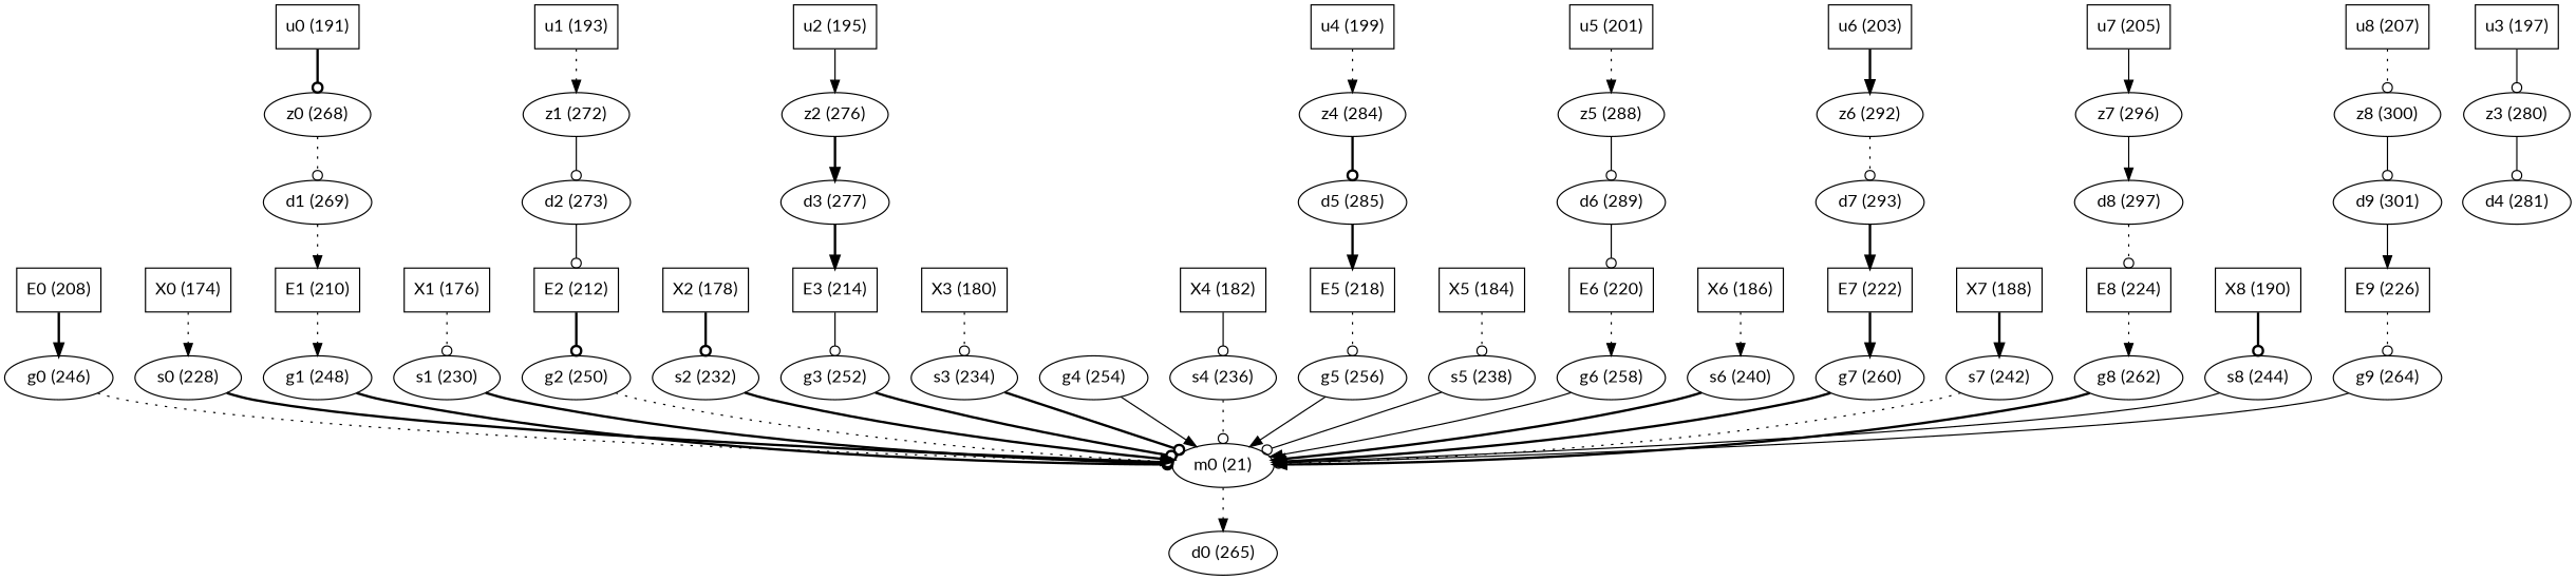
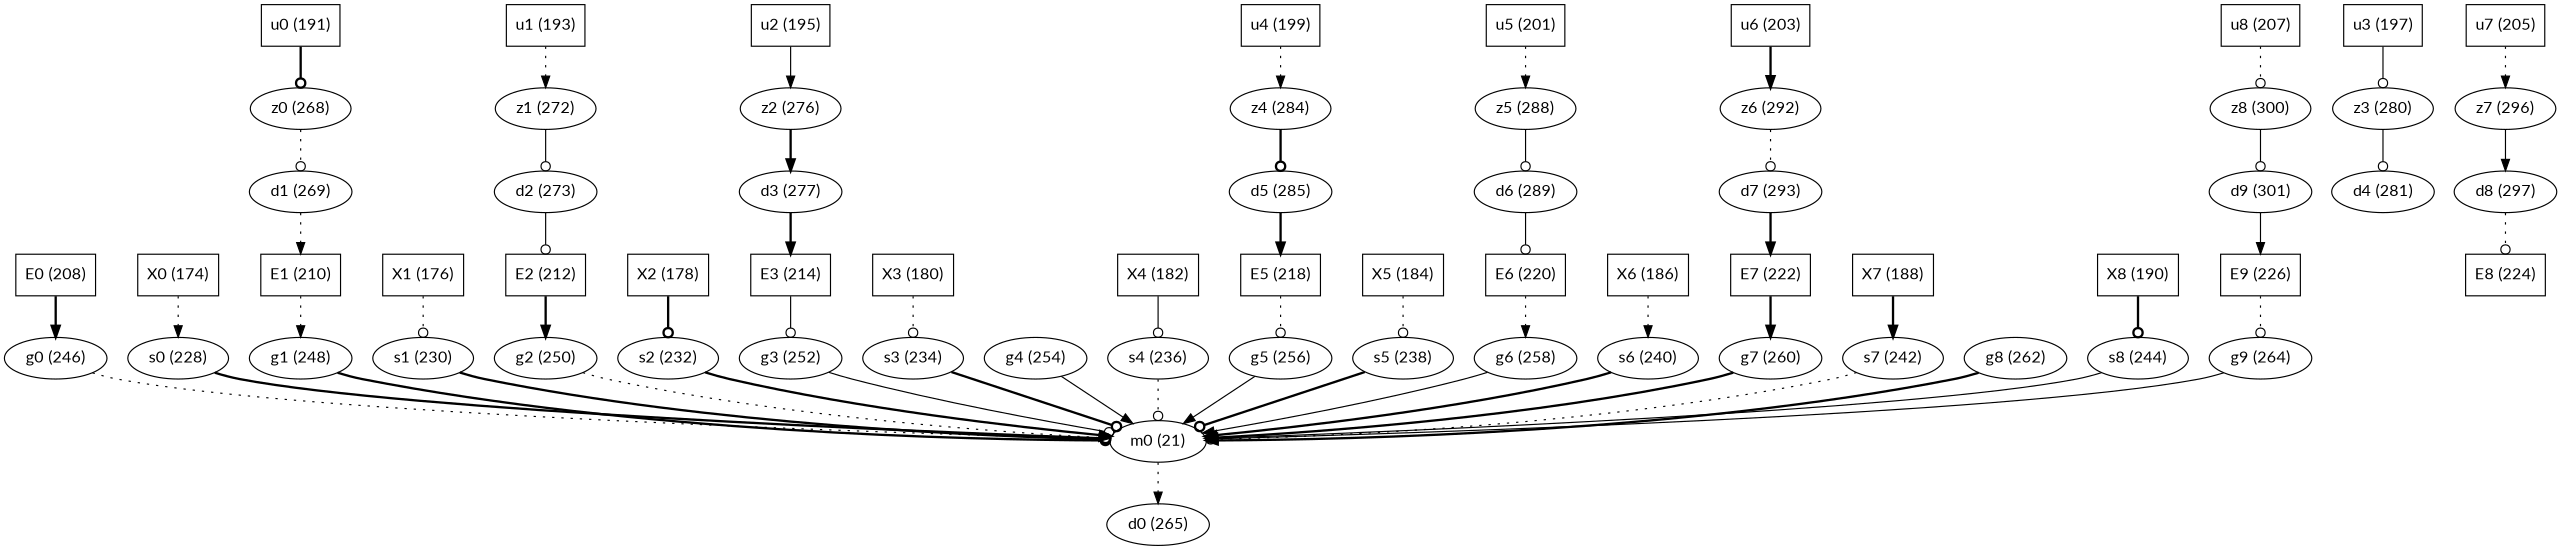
  digraph {
    fontname=Lato
    node [color=black fontname=Lato]
    edge [arrowhead=normal fontname=Lato style=dotted]
    E0 [label="\N (208)" shape=polygon]
    g0 [label="\N (246)"]
    m0 [label="\N (21)"]
    d0 [label="\N (265)"]
    X0 [label="\N (174)" shape=polygon]
    s0 [label="\N (228)"]
    u0 [label="\N (191)" shape=polygon]
    z0 [label="\N (268)"]
    d1 [label="\N (269)"]
    E1 [label="\N (210)" shape=polygon]
    g1 [label="\N (248)"]
    X1 [label="\N (176)" shape=polygon]
    s1 [label="\N (230)"]
    u1 [label="\N (193)" shape=polygon]
    z1 [label="\N (272)"]
    d2 [label="\N (273)"]
    E2 [label="\N (212)" shape=polygon]
    g2 [label="\N (250)"]
    X2 [label="\N (178)" shape=polygon]
    s2 [label="\N (232)"]
    u2 [label="\N (195)" shape=polygon]
    z2 [label="\N (276)"]
    d3 [label="\N (277)"]
    E3 [label="\N (214)" shape=polygon]
    g3 [label="\N (252)"]
    X3 [label="\N (180)" shape=polygon]
    s3 [label="\N (234)"]
    u3 [label="\N (197)" shape=polygon]
    z3 [label="\N (280)"]
    d4 [label="\N (281)"]
    g4 [label="\N (254)"]
    X4 [label="\N (182)" shape=polygon]
    s4 [label="\N (236)"]
    u4 [label="\N (199)" shape=polygon]
    z4 [label="\N (284)"]
    d5 [label="\N (285)"]
    E5 [label="\N (218)" shape=polygon]
    g5 [label="\N (256)"]
    X5 [label="\N (184)" shape=polygon]
    s5 [label="\N (238)"]
    u5 [label="\N (201)" shape=polygon]
    z5 [label="\N (288)"]
    d6 [label="\N (289)"]
    E6 [label="\N (220)" shape=polygon]
    g6 [label="\N (258)"]
    X6 [label="\N (186)" shape=polygon]
    s6 [label="\N (240)"]
    u6 [label="\N (203)" shape=polygon]
    z6 [label="\N (292)"]
    d7 [label="\N (293)"]
    E7 [label="\N (222)" shape=polygon]
    g7 [label="\N (260)"]
    X7 [label="\N (188)" shape=polygon]
    s7 [label="\N (242)"]
    u7 [label="\N (205)" shape=polygon]
    z7 [label="\N (296)"]
    d8 [label="\N (297)"]
    E8 [label="\N (224)" shape=polygon]
    g8 [label="\N (262)"]
    X8 [label="\N (190)" shape=polygon]
    s8 [label="\N (244)"]
    u8 [label="\N (207)" shape=polygon]
    z8 [label="\N (300)"]
    d9 [label="\N (301)"]
    E9 [label="\N (226)" shape=polygon]
    g9 [label="\N (264)"]
    E0 -> g0 [style=bold]
    g0 -> m0 [arrowhead=odot]
    m0 -> d0
    X0 -> s0
    s0 -> m0 [arrowhead=odot style=bold]
    u0 -> z0 [arrowhead=odot style=bold]
    z0 -> d1 [arrowhead=odot]
    d1 -> E1
    E1 -> g1
    g1 -> m0 [arrowhead=odot style=bold]
    X1 -> s1 [arrowhead=odot]
    s1 -> m0 [arrowhead=odot style=bold]
    u1 -> z1
    z1 -> d2 [arrowhead=odot style=solid]
    d2 -> E2 [arrowhead=odot style=solid]
-   E2 -> g2 [arrowhead=odot style=bold]
+   E2 -> g2 [style=bold]
    g2 -> m0
    X2 -> s2 [arrowhead=odot style=bold]
    s2 -> m0 [style=bold]
    u2 -> z2 [style=solid]
    z2 -> d3 [style=bold]
    d3 -> E3 [style=bold]
    E3 -> g3 [arrowhead=odot style=solid]
-   g3 -> m0 [arrowhead=odot style=bold]
+   g3 -> m0 [arrowhead=odot style=solid]
    X3 -> s3 [arrowhead=odot]
    s3 -> m0 [arrowhead=odot style=bold]
    u3 -> z3 [arrowhead=odot style=solid]
    z3 -> d4 [arrowhead=odot style=solid]
    g4 -> m0 [style=solid]
    X4 -> s4 [arrowhead=odot style=solid]
    s4 -> m0 [arrowhead=odot]
    u4 -> z4
    z4 -> d5 [arrowhead=odot style=bold]
    d5 -> E5 [style=bold]
    E5 -> g5 [arrowhead=odot]
    g5 -> m0 [style=solid]
    X5 -> s5 [arrowhead=odot]
-   s5 -> m0 [arrowhead=odot style=solid]
+   s5 -> m0 [arrowhead=odot style=bold]
    u5 -> z5
    z5 -> d6 [arrowhead=odot style=solid]
    d6 -> E6 [arrowhead=odot style=solid]
    E6 -> g6
    g6 -> m0 [style=solid]
    X6 -> s6
    s6 -> m0 [style=bold]
    u6 -> z6 [style=bold]
    z6 -> d7 [arrowhead=odot]
    d7 -> E7 [style=bold]
    E7 -> g7 [style=bold]
    g7 -> m0 [style=bold]
    X7 -> s7 [style=bold]
    s7 -> m0 [arrowhead=odot]
-   u7 -> z7 [style=solid]
+   u7 -> z7
    z7 -> d8 [style=solid]
    d8 -> E8 [arrowhead=odot]
-   E8 -> g8
    g8 -> m0 [style=bold]
    X8 -> s8 [arrowhead=odot style=bold]
    s8 -> m0 [arrowhead=odot style=solid]
    u8 -> z8 [arrowhead=odot]
    z8 -> d9 [arrowhead=odot style=solid]
    d9 -> E9 [style=solid]
    E9 -> g9 [arrowhead=odot]
    g9 -> m0 [style=solid]
  }
